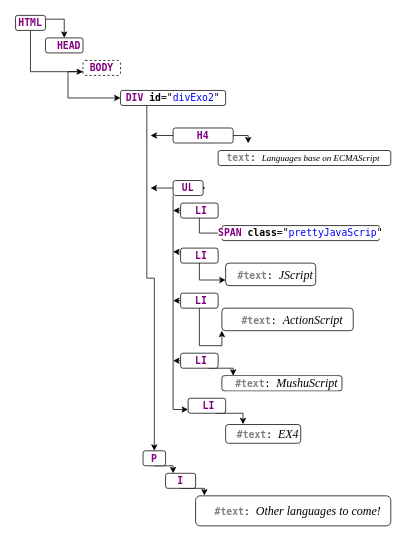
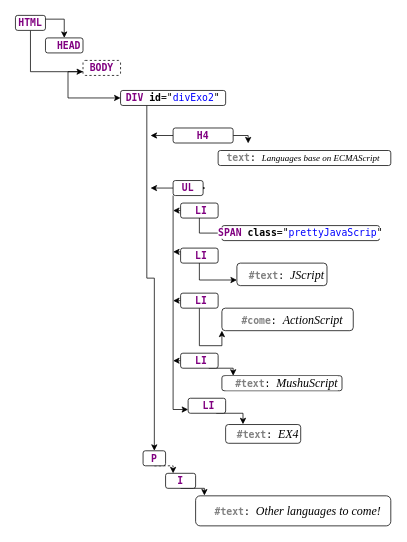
  <mxCell id="0" />
  <mxCell id="1" parent="0" />
  <mxCell id="2" style="edgeStyle=orthogonalEdgeStyle;rounded=0;orthogonalLoop=1;jettySize=auto;html=1;exitX=1;exitY=0.25;exitDx=0;exitDy=0;entryX=0.5;entryY=0;entryDx=0;entryDy=0;" edge="1" parent="1" source="4" target="5"><mxGeometry relative="1" as="geometry" /></mxCell>
  <mxCell id="3" style="edgeStyle=orthogonalEdgeStyle;rounded=0;orthogonalLoop=1;jettySize=auto;html=1;exitX=0.5;exitY=1;exitDx=0;exitDy=0;entryX=0;entryY=0.75;entryDx=0;entryDy=0;" edge="1" parent="1" source="4" target="7"><mxGeometry relative="1" as="geometry" /></mxCell>
  <mxCell id="4" value="&lt;span style=&quot;color: rgb(128, 0, 128); font-family: monospace; font-size: medium; font-weight: 700; text-align: left; background-color: rgb(255, 255, 255);&quot;&gt;HTML&lt;/span&gt;" style="rounded=1;whiteSpace=wrap;html=1;" vertex="1" parent="1"><mxGeometry x="20" y="20" width="40" height="20" as="geometry" /></mxCell>
  <mxCell id="5" value="&lt;ul style=&quot;margin: 0px; padding: 0px 0px 0px 1em; font-family: monospace; font-size: medium; text-align: left; background-color: rgb(255, 255, 255);&quot;&gt;&lt;li style=&quot;padding: 0px; margin: 0px; list-style: none; position: relative;&quot; class=&quot;t1&quot;&gt;&lt;code style=&quot;color: purple; font-weight: bold;&quot;&gt;HEAD&lt;/code&gt;&lt;/li&gt;&lt;/ul&gt;" style="rounded=1;whiteSpace=wrap;html=1;" vertex="1" parent="1"><mxGeometry x="60" y="50" width="50" height="20" as="geometry" /></mxCell>
  <mxCell id="6" style="edgeStyle=orthogonalEdgeStyle;rounded=0;orthogonalLoop=1;jettySize=auto;html=1;exitX=0;exitY=0.75;exitDx=0;exitDy=0;entryX=0;entryY=0.5;entryDx=0;entryDy=0;" edge="1" parent="1" source="7" target="9"><mxGeometry relative="1" as="geometry" /></mxCell>
  <mxCell id="7" value="&lt;span style=&quot;color: rgb(128, 0, 128); font-family: monospace; font-size: medium; font-weight: 700; text-align: left; background-color: rgb(255, 255, 255);&quot;&gt;BODY&lt;/span&gt;" style="rounded=1;whiteSpace=wrap;html=1;dashed=1;" vertex="1" parent="1"><mxGeometry x="110" y="80" width="50" height="20" as="geometry" /></mxCell>
  <mxCell id="8" style="edgeStyle=orthogonalEdgeStyle;rounded=0;orthogonalLoop=1;jettySize=auto;html=1;exitX=0.25;exitY=1;exitDx=0;exitDy=0;" edge="1" parent="1" source="9" target="35"><mxGeometry relative="1" as="geometry"><mxPoint x="195" y="630" as="targetPoint" /></mxGeometry></mxCell>
  <mxCell id="9" value="&lt;code style=&quot;color: purple; font-weight: bold; font-size: medium; text-align: left; background-color: rgb(255, 255, 255);&quot;&gt;DIV&lt;/code&gt;&lt;span style=&quot;font-family: monospace; font-size: medium; text-align: left; background-color: rgb(255, 255, 255);&quot;&gt;&amp;nbsp;&lt;/span&gt;&lt;span style=&quot;font-family: monospace; font-size: medium; text-align: left; background-color: rgb(255, 255, 255);&quot; class=&quot;t2&quot;&gt;&lt;code style=&quot;font-weight: bold;&quot; class=&quot;attribute name&quot;&gt;id&lt;/code&gt;=&quot;&lt;code style=&quot;color: blue;&quot; class=&quot;attribute value&quot;&gt;divExo2&lt;/code&gt;&quot;&lt;/span&gt;" style="rounded=1;whiteSpace=wrap;html=1;" vertex="1" parent="1"><mxGeometry x="160" y="120" width="140" height="20" as="geometry" /></mxCell>
  <mxCell id="10" style="edgeStyle=orthogonalEdgeStyle;rounded=0;orthogonalLoop=1;jettySize=auto;html=1;exitX=0;exitY=0.5;exitDx=0;exitDy=0;" edge="1" parent="1" source="12"><mxGeometry relative="1" as="geometry"><mxPoint x="200" y="180" as="targetPoint" /><Array as="points"><mxPoint x="200" y="180" /><mxPoint x="200" y="180" /></Array></mxGeometry></mxCell>
  <mxCell id="11" style="edgeStyle=orthogonalEdgeStyle;rounded=0;orthogonalLoop=1;jettySize=auto;html=1;" edge="1" parent="1" source="12"><mxGeometry relative="1" as="geometry"><mxPoint x="330" y="190" as="targetPoint" /></mxGeometry></mxCell>
  <mxCell id="12" value="&lt;span style=&quot;color: rgb(128, 0, 128); font-family: monospace; font-size: medium; font-weight: 700; text-align: left; background-color: rgb(255, 255, 255);&quot;&gt;H4&lt;/span&gt;" style="rounded=1;whiteSpace=wrap;html=1;" vertex="1" parent="1"><mxGeometry x="230" y="170" width="80" height="20" as="geometry" /></mxCell>
  <mxCell id="13" value="&lt;code style=&quot;color: gray; font-weight: bold; font-size: medium; text-align: left; background-color: rgb(255, 255, 255);&quot;&gt;text&lt;/code&gt;&lt;span style=&quot;font-family: monospace; font-size: medium; text-align: left; background-color: rgb(255, 255, 255);&quot;&gt;:&amp;nbsp;&lt;/span&gt;&lt;span style=&quot;font-style: italic; font-family: serif; text-align: left; background-color: rgb(255, 255, 255);&quot;&gt;Languages base on ECMAScript&amp;nbsp;&lt;/span&gt;" style="rounded=1;whiteSpace=wrap;html=1;" vertex="1" parent="1"><mxGeometry x="290" y="200" width="230" height="20" as="geometry" /></mxCell>
  <mxCell id="14" style="edgeStyle=orthogonalEdgeStyle;rounded=0;orthogonalLoop=1;jettySize=auto;html=1;exitX=0;exitY=0.5;exitDx=0;exitDy=0;" edge="1" parent="1" source="17"><mxGeometry relative="1" as="geometry"><mxPoint x="200" y="250" as="targetPoint" /></mxGeometry></mxCell>
  <mxCell id="15" style="edgeStyle=orthogonalEdgeStyle;rounded=0;orthogonalLoop=1;jettySize=auto;html=1;exitX=1;exitY=0.5;exitDx=0;exitDy=0;entryX=1.078;entryY=0.517;entryDx=0;entryDy=0;entryPerimeter=0;" edge="1" parent="1" source="17" target="17"><mxGeometry relative="1" as="geometry" /></mxCell>
  <mxCell id="16" style="edgeStyle=orthogonalEdgeStyle;rounded=0;orthogonalLoop=1;jettySize=auto;html=1;exitX=0;exitY=1;exitDx=0;exitDy=0;entryX=0;entryY=0.75;entryDx=0;entryDy=0;" edge="1" parent="1" source="17" target="31"><mxGeometry relative="1" as="geometry" /></mxCell>
  <mxCell id="17" value="&lt;span style=&quot;color: rgb(128, 0, 128); font-family: monospace; font-size: medium; font-weight: 700; text-align: left; background-color: rgb(255, 255, 255);&quot;&gt;UL&lt;/span&gt;" style="rounded=1;whiteSpace=wrap;html=1;" vertex="1" parent="1"><mxGeometry x="230" y="240" width="40" height="20" as="geometry" /></mxCell>
  <mxCell id="18" style="edgeStyle=orthogonalEdgeStyle;rounded=0;orthogonalLoop=1;jettySize=auto;html=1;exitX=0.5;exitY=1;exitDx=0;exitDy=0;entryX=0.024;entryY=0.5;entryDx=0;entryDy=0;entryPerimeter=0;" edge="1" parent="1" source="20" target="32"><mxGeometry relative="1" as="geometry" /></mxCell>
  <mxCell id="19" style="edgeStyle=orthogonalEdgeStyle;rounded=0;orthogonalLoop=1;jettySize=auto;html=1;exitX=0;exitY=0.5;exitDx=0;exitDy=0;" edge="1" parent="1" source="20"><mxGeometry relative="1" as="geometry"><mxPoint x="230" y="280.2" as="targetPoint" /></mxGeometry></mxCell>
  <mxCell id="20" value="&lt;ul style=&quot;margin: 0px; padding: 0px 0px 0px 1em; font-family: monospace; font-size: medium; text-align: left; background-color: rgb(255, 255, 255);&quot;&gt;&lt;li style=&quot;padding: 0px; margin: 0px; list-style: none; position: relative;&quot; class=&quot;t1&quot;&gt;&lt;span style=&quot;color: rgb(128, 0, 128); font-weight: 700;&quot;&gt;LI&amp;nbsp;&lt;/span&gt;&lt;br&gt;&lt;/li&gt;&lt;/ul&gt;" style="rounded=1;whiteSpace=wrap;html=1;" vertex="1" parent="1"><mxGeometry x="240" y="270" width="50" height="20" as="geometry" /></mxCell>
  <mxCell id="21" style="edgeStyle=orthogonalEdgeStyle;rounded=0;orthogonalLoop=1;jettySize=auto;html=1;exitX=0;exitY=0.25;exitDx=0;exitDy=0;" edge="1" parent="1" source="23"><mxGeometry relative="1" as="geometry"><mxPoint x="230" y="335" as="targetPoint" /></mxGeometry></mxCell>
  <mxCell id="22" style="edgeStyle=orthogonalEdgeStyle;rounded=0;orthogonalLoop=1;jettySize=auto;html=1;exitX=0.5;exitY=1;exitDx=0;exitDy=0;entryX=0;entryY=0.75;entryDx=0;entryDy=0;" edge="1" parent="1" source="23" target="33"><mxGeometry relative="1" as="geometry" /></mxCell>
  <mxCell id="23" value="&lt;ul style=&quot;margin: 0px; padding: 0px 0px 0px 1em; font-family: monospace; font-size: medium; text-align: left; background-color: rgb(255, 255, 255);&quot;&gt;&lt;li style=&quot;padding: 0px; margin: 0px; list-style: none; position: relative;&quot; class=&quot;t1&quot;&gt;&lt;span style=&quot;color: rgb(128, 0, 128); font-weight: 700;&quot;&gt;LI&amp;nbsp;&lt;/span&gt;&lt;br&gt;&lt;/li&gt;&lt;/ul&gt;" style="rounded=1;whiteSpace=wrap;html=1;" vertex="1" parent="1"><mxGeometry x="240" y="330" width="50" height="20" as="geometry" /></mxCell>
  <mxCell id="24" style="edgeStyle=orthogonalEdgeStyle;rounded=0;orthogonalLoop=1;jettySize=auto;html=1;exitX=0;exitY=0.5;exitDx=0;exitDy=0;" edge="1" parent="1" source="26"><mxGeometry relative="1" as="geometry"><mxPoint x="230" y="400.2" as="targetPoint" /></mxGeometry></mxCell>
  <mxCell id="25" style="edgeStyle=orthogonalEdgeStyle;rounded=0;orthogonalLoop=1;jettySize=auto;html=1;exitX=0.5;exitY=1;exitDx=0;exitDy=0;entryX=0;entryY=1;entryDx=0;entryDy=0;" edge="1" parent="1" source="26" target="36"><mxGeometry relative="1" as="geometry" /></mxCell>
  <mxCell id="26" value="&lt;ul style=&quot;margin: 0px; padding: 0px 0px 0px 1em; font-family: monospace; font-size: medium; text-align: left; background-color: rgb(255, 255, 255);&quot;&gt;&lt;li style=&quot;padding: 0px; margin: 0px; list-style: none; position: relative;&quot; class=&quot;t1&quot;&gt;&lt;span style=&quot;color: rgb(128, 0, 128); font-weight: 700;&quot;&gt;LI&amp;nbsp;&lt;/span&gt;&lt;br&gt;&lt;/li&gt;&lt;/ul&gt;" style="rounded=1;whiteSpace=wrap;html=1;" vertex="1" parent="1"><mxGeometry x="240" y="390" width="50" height="20" as="geometry" /></mxCell>
  <mxCell id="27" style="edgeStyle=orthogonalEdgeStyle;rounded=0;orthogonalLoop=1;jettySize=auto;html=1;exitX=0;exitY=0.5;exitDx=0;exitDy=0;" edge="1" parent="1" source="29"><mxGeometry relative="1" as="geometry"><mxPoint x="230" y="480.2" as="targetPoint" /></mxGeometry></mxCell>
  <mxCell id="28" style="edgeStyle=orthogonalEdgeStyle;rounded=0;orthogonalLoop=1;jettySize=auto;html=1;exitX=0.75;exitY=1;exitDx=0;exitDy=0;entryX=0.094;entryY=0;entryDx=0;entryDy=0;entryPerimeter=0;" edge="1" parent="1" source="29" target="37"><mxGeometry relative="1" as="geometry" /></mxCell>
  <mxCell id="29" value="&lt;ul style=&quot;margin: 0px; padding: 0px 0px 0px 1em; font-family: monospace; font-size: medium; text-align: left; background-color: rgb(255, 255, 255);&quot;&gt;&lt;li style=&quot;padding: 0px; margin: 0px; list-style: none; position: relative;&quot; class=&quot;t1&quot;&gt;&lt;span style=&quot;color: rgb(128, 0, 128); font-weight: 700;&quot;&gt;LI&amp;nbsp;&lt;/span&gt;&lt;br&gt;&lt;/li&gt;&lt;/ul&gt;" style="rounded=1;whiteSpace=wrap;html=1;" vertex="1" parent="1"><mxGeometry x="240" y="470" width="50" height="20" as="geometry" /></mxCell>
  <mxCell id="30" style="edgeStyle=orthogonalEdgeStyle;rounded=0;orthogonalLoop=1;jettySize=auto;html=1;exitX=0.75;exitY=1;exitDx=0;exitDy=0;entryX=0.231;entryY=-0.015;entryDx=0;entryDy=0;entryPerimeter=0;" edge="1" parent="1" source="31" target="38"><mxGeometry relative="1" as="geometry" /></mxCell>
  <mxCell id="31" value="&lt;ul style=&quot;margin: 0px; padding: 0px 0px 0px 1em; font-family: monospace; font-size: medium; text-align: left; background-color: rgb(255, 255, 255);&quot;&gt;&lt;li style=&quot;padding: 0px; margin: 0px; list-style: none; position: relative;&quot; class=&quot;t1&quot;&gt;&lt;span style=&quot;color: rgb(128, 0, 128); font-weight: 700;&quot;&gt;LI&amp;nbsp;&lt;/span&gt;&lt;br&gt;&lt;/li&gt;&lt;/ul&gt;" style="rounded=1;whiteSpace=wrap;html=1;" vertex="1" parent="1"><mxGeometry x="250" y="530" width="50" height="20" as="geometry" /></mxCell>
  <mxCell id="32" value="&lt;code style=&quot;color: purple; font-weight: bold; font-size: medium; text-align: left; background-color: rgb(255, 255, 255);&quot;&gt;SPAN&lt;/code&gt;&lt;span style=&quot;font-family: monospace; font-size: medium; text-align: left; background-color: rgb(255, 255, 255);&quot;&gt;&amp;nbsp;&lt;/span&gt;&lt;span style=&quot;font-family: monospace; font-size: medium; text-align: left; background-color: rgb(255, 255, 255);&quot; class=&quot;t2&quot;&gt;&lt;code style=&quot;font-weight: bold;&quot; class=&quot;attribute name&quot;&gt;class&lt;/code&gt;=&quot;&lt;code style=&quot;color: blue;&quot; class=&quot;attribute value&quot;&gt;prettyJavaScrip&lt;/code&gt;&quot;&lt;/span&gt;" style="rounded=1;whiteSpace=wrap;html=1;" vertex="1" parent="1"><mxGeometry x="295" y="300" width="210" height="20" as="geometry" /></mxCell>
- <mxCell id="33" value="&lt;ul style=&quot;margin: 0px; padding: 0px 0px 0px 1em; font-family: monospace; font-size: medium; text-align: left; background-color: rgb(255, 255, 255);&quot;&gt;&lt;li style=&quot;padding: 0px; margin: 0px; list-style: none; position: relative;&quot; class=&quot;t3&quot;&gt;&lt;code style=&quot;color: gray; font-weight: bold;&quot;&gt;#text&lt;/code&gt;:&amp;nbsp;&lt;span style=&quot;font-style: italic; font-family: serif;&quot;&gt;JScript&lt;/span&gt;&lt;/li&gt;&lt;/ul&gt;" style="rounded=1;whiteSpace=wrap;html=1;" vertex="1" parent="1"><mxGeometry x="300" y="350" width="120" height="30" as="geometry" /></mxCell>
- <mxCell id="34" style="edgeStyle=orthogonalEdgeStyle;rounded=0;orthogonalLoop=1;jettySize=auto;html=1;exitX=0.5;exitY=1;exitDx=0;exitDy=0;entryX=0.25;entryY=0;entryDx=0;entryDy=0;" edge="1" parent="1" source="35" target="40"><mxGeometry relative="1" as="geometry" /></mxCell>
+ <mxCell id="33" value="&lt;ul style=&quot;margin: 0px; padding: 0px 0px 0px 1em; font-family: monospace; font-size: medium; text-align: left; background-color: rgb(255, 255, 255);&quot;&gt;&lt;li style=&quot;padding: 0px; margin: 0px; list-style: none; position: relative;&quot; class=&quot;t3&quot;&gt;&lt;code style=&quot;color: gray; font-weight: bold;&quot;&gt;#text&lt;/code&gt;:&amp;nbsp;&lt;span style=&quot;font-style: italic; font-family: serif;&quot;&gt;JScript&lt;/span&gt;&lt;/li&gt;&lt;/ul&gt;" style="rounded=1;whiteSpace=wrap;html=1;" vertex="1" parent="1"><mxGeometry x="315" y="350" width="120" height="30" as="geometry" /></mxCell>
+ <mxCell id="34" style="edgeStyle=orthogonalEdgeStyle;rounded=0;orthogonalLoop=1;jettySize=auto;html=1;exitX=0.5;exitY=1;exitDx=0;exitDy=0;entryX=0.25;entryY=0;entryDx=0;entryDy=0;dashed=1;" edge="1" parent="1" source="35" target="40"><mxGeometry relative="1" as="geometry" /></mxCell>
  <mxCell id="35" value="&lt;span style=&quot;color: rgb(128, 0, 128); font-family: monospace; font-size: medium; font-weight: 700; text-align: left; background-color: rgb(255, 255, 255);&quot;&gt;P&lt;/span&gt;" style="rounded=1;whiteSpace=wrap;html=1;" vertex="1" parent="1"><mxGeometry x="190" y="600" width="30" height="20" as="geometry" /></mxCell>
- <mxCell id="36" value="&lt;ul style=&quot;margin: 0px; padding: 0px 0px 0px 1em; font-family: monospace; font-size: medium; text-align: left; background-color: rgb(255, 255, 255);&quot;&gt;&lt;li style=&quot;padding: 0px; margin: 0px; list-style: none; position: relative;&quot; class=&quot;t3&quot;&gt;&lt;code style=&quot;color: gray; font-weight: bold;&quot;&gt;#text&lt;/code&gt;:&amp;nbsp;&lt;span style=&quot;font-style: italic; font-family: serif;&quot;&gt;ActionScript&lt;/span&gt;&lt;/li&gt;&lt;/ul&gt;" style="rounded=1;whiteSpace=wrap;html=1;" vertex="1" parent="1"><mxGeometry x="295" y="410" width="175" height="30" as="geometry" /></mxCell>
+ <mxCell id="36" value="&lt;ul style=&quot;margin: 0px; padding: 0px 0px 0px 1em; font-family: monospace; font-size: medium; text-align: left; background-color: rgb(255, 255, 255);&quot;&gt;&lt;li style=&quot;padding: 0px; margin: 0px; list-style: none; position: relative;&quot; class=&quot;t3&quot;&gt;&lt;code style=&quot;color: gray; font-weight: bold;&quot;&gt;#come&lt;/code&gt;:&amp;nbsp;&lt;span style=&quot;font-style: italic; font-family: serif;&quot;&gt;ActionScript&lt;/span&gt;&lt;/li&gt;&lt;/ul&gt;" style="rounded=1;whiteSpace=wrap;html=1;" vertex="1" parent="1"><mxGeometry x="295" y="410" width="175" height="30" as="geometry" /></mxCell>
  <mxCell id="37" value="&lt;ul style=&quot;margin: 0px; padding: 0px 0px 0px 1em; font-family: monospace; font-size: medium; text-align: left; background-color: rgb(255, 255, 255);&quot;&gt;&lt;li style=&quot;padding: 0px; margin: 0px; list-style: none; position: relative;&quot; class=&quot;t3&quot;&gt;&lt;code style=&quot;color: gray; font-weight: bold;&quot;&gt;#text&lt;/code&gt;:&amp;nbsp;&lt;span style=&quot;font-style: italic; font-family: serif;&quot;&gt;MushuScript&lt;/span&gt;&lt;/li&gt;&lt;/ul&gt;" style="rounded=1;whiteSpace=wrap;html=1;" vertex="1" parent="1"><mxGeometry x="295" y="500" width="160" height="20" as="geometry" /></mxCell>
  <mxCell id="38" value="&lt;ul style=&quot;margin: 0px; padding: 0px 0px 0px 1em; font-family: monospace; font-size: medium; text-align: left; background-color: rgb(255, 255, 255);&quot;&gt;&lt;li style=&quot;padding: 0px; margin: 0px; list-style: none; position: relative;&quot; class=&quot;t3&quot;&gt;&lt;code style=&quot;color: gray; font-weight: bold;&quot;&gt;#text&lt;/code&gt;:&amp;nbsp;&lt;span style=&quot;font-style: italic; font-family: serif;&quot;&gt;EX4&lt;/span&gt;&lt;/li&gt;&lt;/ul&gt;" style="rounded=1;whiteSpace=wrap;html=1;" vertex="1" parent="1"><mxGeometry x="300" y="565" width="100" height="25" as="geometry" /></mxCell>
  <mxCell id="39" style="edgeStyle=orthogonalEdgeStyle;rounded=0;orthogonalLoop=1;jettySize=auto;html=1;exitX=0.5;exitY=1;exitDx=0;exitDy=0;entryX=0.045;entryY=-0.012;entryDx=0;entryDy=0;entryPerimeter=0;" edge="1" parent="1" source="40" target="41"><mxGeometry relative="1" as="geometry" /></mxCell>
  <mxCell id="40" value="&lt;span style=&quot;color: rgb(128, 0, 128); font-family: monospace; font-size: medium; font-weight: 700; text-align: left; background-color: rgb(255, 255, 255);&quot;&gt;I&lt;/span&gt;" style="rounded=1;whiteSpace=wrap;html=1;" vertex="1" parent="1"><mxGeometry x="220" y="630" width="40" height="20" as="geometry" /></mxCell>
  <mxCell id="41" value="&lt;ul style=&quot;margin: 0px; padding: 0px 0px 0px 1em; font-family: monospace; font-size: medium; text-align: left; background-color: rgb(255, 255, 255);&quot;&gt;&lt;li style=&quot;padding: 0px; margin: 0px; list-style: none; position: relative;&quot; class=&quot;t3&quot;&gt;&lt;code style=&quot;color: gray; font-weight: bold;&quot;&gt;#text&lt;/code&gt;:&amp;nbsp;&lt;span style=&quot;font-style: italic; font-family: serif;&quot;&gt;Other languages to come!&lt;/span&gt;&lt;/li&gt;&lt;/ul&gt;" style="rounded=1;whiteSpace=wrap;html=1;" vertex="1" parent="1"><mxGeometry x="260" y="660" width="260" height="40" as="geometry" /></mxCell>
